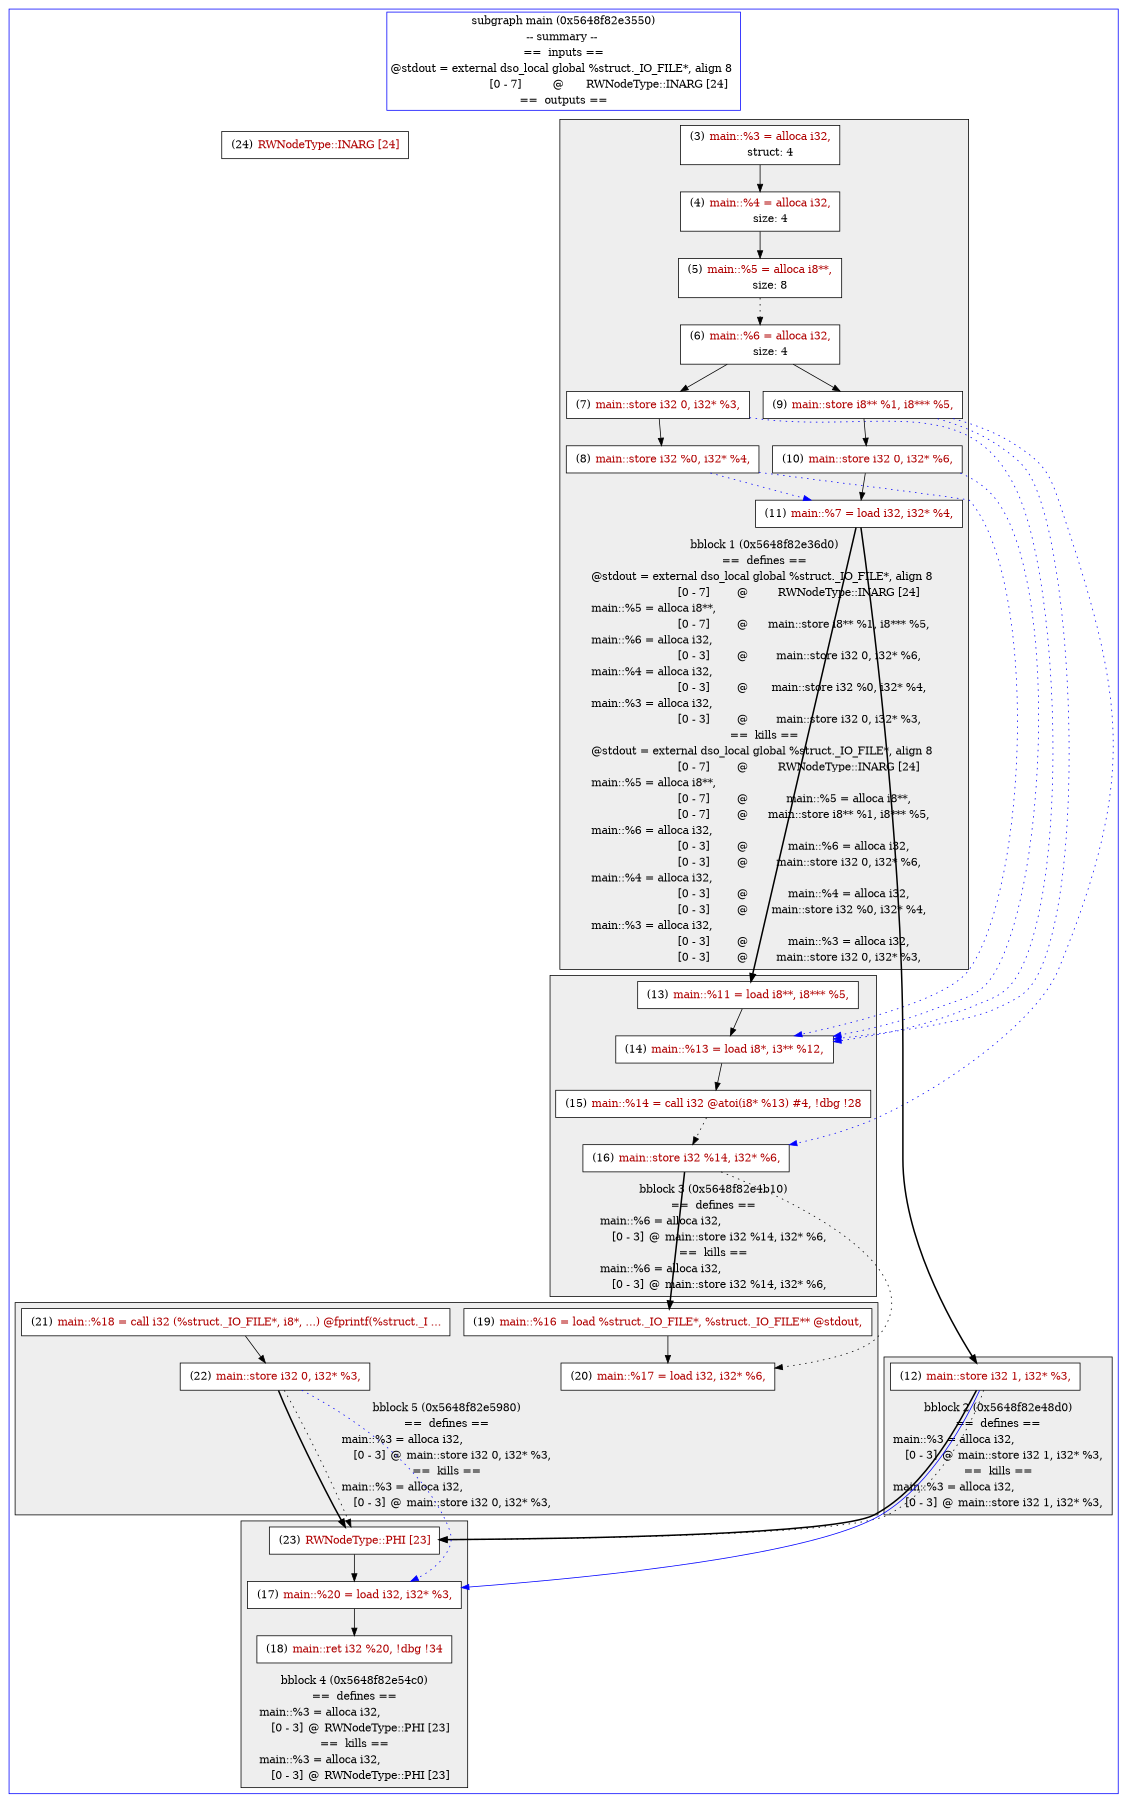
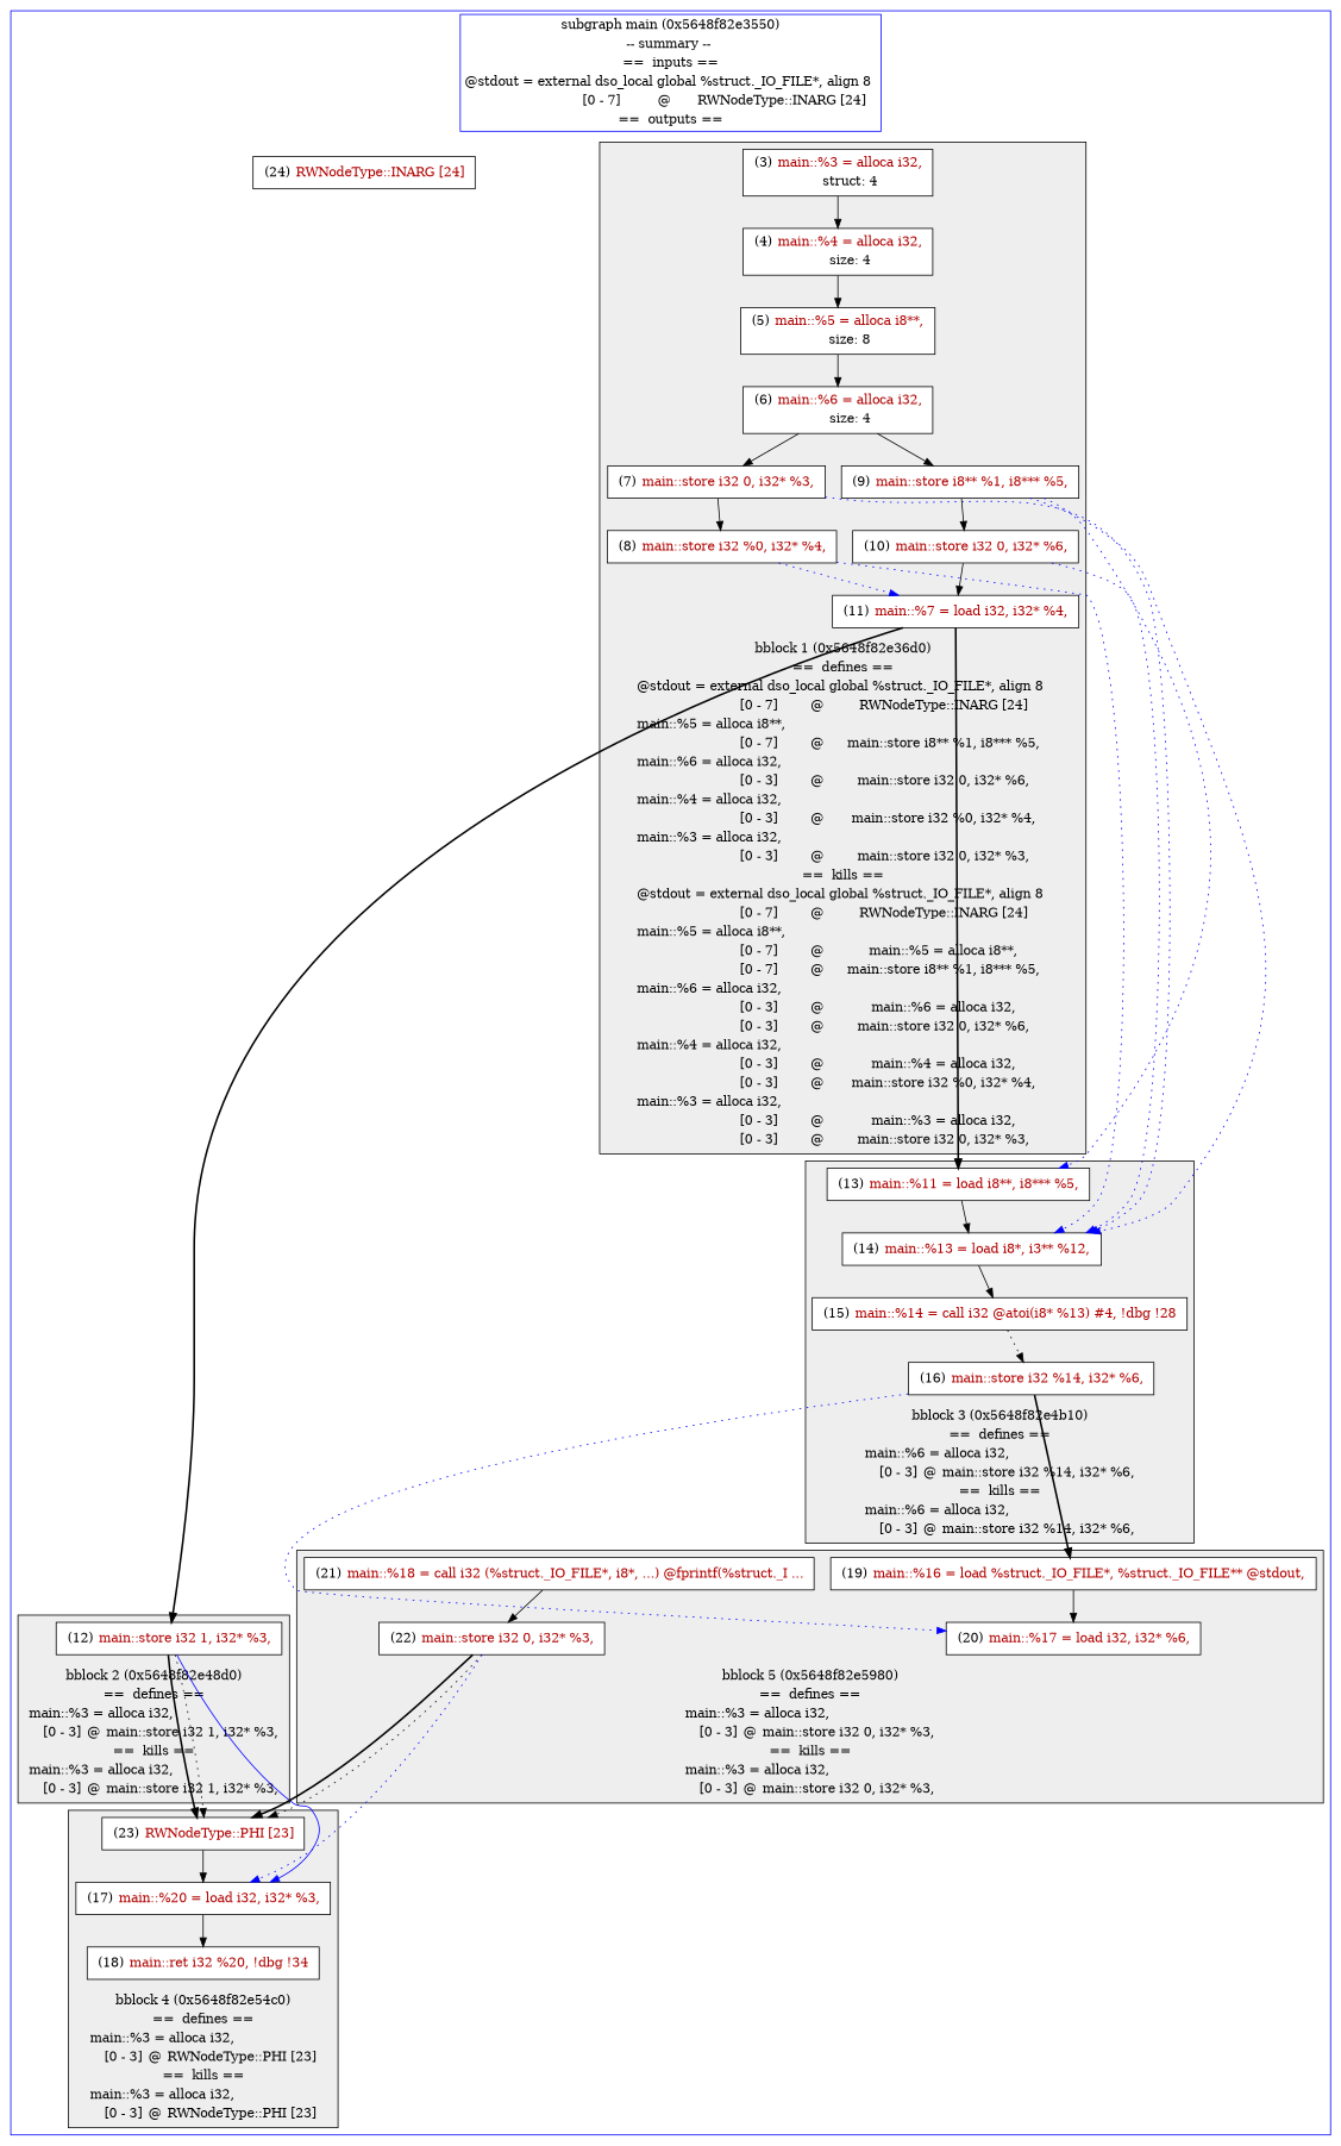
  digraph {
    compound=true
    node [fillcolor=white shape=box style=filled]
    edge [constraint=true]
    n1 [label=<<table border="0"><tr><td>(3)</td> <td><font color="#af0000">main::%3 = alloca i32,</font></td></tr> <tr><td></td><td>struct: 4</td></tr> </table>>]
    n2 [label=<<table border="0"><tr><td>(4)</td> <td><font color="#af0000">main::%4 = alloca i32,</font></td></tr> <tr><td></td><td>size: 4</td></tr> </table>>]
    n3 [label=<<table border="0"><tr><td>(5)</td> <td><font color="#af0000">main::%5 = alloca i8**,</font></td></tr> <tr><td></td><td>size: 8</td></tr> </table>>]
    n4 [label=<<table border="0"><tr><td>(6)</td> <td><font color="#af0000">main::%6 = alloca i32,</font></td></tr> <tr><td></td><td>size: 4</td></tr> </table>>]
    n5 [label=<<table border="0"><tr><td>(7)</td> <td><font color="#af0000">main::store i32 0, i32* %3,</font></td></tr> </table>>]
    n6 [label=<<table border="0"><tr><td>(8)</td> <td><font color="#af0000">main::store i32 %0, i32* %4,</font></td></tr> </table>>]
    n7 [label=<<table border="0"><tr><td>(9)</td> <td><font color="#af0000">main::store i8** %1, i8*** %5,</font></td></tr> </table>>]
    n8 [label=<<table border="0"><tr><td>(10)</td> <td><font color="#af0000">main::store i32 0, i32* %6,</font></td></tr> </table>>]
    n9 [label=<<table border="0"><tr><td>(11)</td> <td><font color="#af0000">main::%7 = load i32, i32* %4,</font></td></tr> </table>>]
    n10 [label=<<table border="0"><tr><td>(12)</td> <td><font color="#af0000">main::store i32 1, i32* %3,</font></td></tr> </table>>]
    n11 [label=<<table border="0"><tr><td>(13)</td> <td><font color="#af0000">main::%11 = load i8**, i8*** %5,</font></td></tr> </table>>]
    n12 [label=<<table border="0"><tr><td>(14)</td> <td><font color="#af0000">main::%13 = load i8*, i3** %12,</font></td></tr> </table>>]
    n13 [label=<<table border="0"><tr><td>(15)</td> <td><font color="#af0000">main::%14 = call i32 @atoi(i8* %13) #4, !dbg !28</font></td></tr> </table>>]
    n14 [label=<<table border="0"><tr><td>(16)</td> <td><font color="#af0000">main::store i32 %14, i32* %6,</font></td></tr> </table>>]
    n15 [label=<<table border="0"><tr><td>(23)</td> <td><font color="#af0000">RWNodeType::PHI [23]</font></td></tr> </table>>]
    n16 [label=<<table border="0"><tr><td>(17)</td> <td><font color="#af0000">main::%20 = load i32, i32* %3,</font></td></tr> </table>>]
    n17 [label=<<table border="0"><tr><td>(18)</td> <td><font color="#af0000">main::ret i32 %20, !dbg !34</font></td></tr> </table>>]
    n18 [label=<<table border="0"><tr><td>(19)</td> <td><font color="#af0000">main::%16 = load %struct._IO_FILE*, %struct._IO_FILE** @stdout,</font></td></tr> </table>>]
    n19 [label=<<table border="0"><tr><td>(20)</td> <td><font color="#af0000">main::%17 = load i32, i32* %6,</font></td></tr> </table>>]
    n20 [label=<<table border="0"><tr><td>(21)</td> <td><font color="#af0000">main::%18 = call i32 (%struct._IO_FILE*, i8*, ...) @fprintf(%struct._I ...</font></td></tr> </table>>]
    n21 [label=<<table border="0"><tr><td>(22)</td> <td><font color="#af0000">main::store i32 0, i32* %3,</font></td></tr> </table>>]
    n22 [label=<<table border="0"><tr><td>(24)</td> <td><font color="#af0000">RWNodeType::INARG [24]</font></td></tr> </table>>]
    subgraph cluster_1 {
      color=blue
      fillcolor=white
      label=<<table cellborder="0"><tr><td colspan="4">subgraph main (0x5648f82e3550)</td></tr> <tr><td colspan="4">-- summary -- </td></tr> <tr><td colspan="4">==  inputs ==</td></tr><tr><td align="left" colspan="4">@stdout = external dso_local global %struct._IO_FILE*, align 8</td></tr><tr><td>&nbsp;&nbsp;</td><td>[0 - 7]</td><td>@</td><td>RWNodeType::INARG [24]</td></tr> <tr><td colspan="4">==  outputs ==</td></tr></table>>
      style=filled
      n22
      subgraph cluster_2 {
        color=black
        fillcolor="#eeeeee"
        label=<<table border="0"> <tr><td colspan="4">bblock 1 (0x5648f82e36d0)</td></tr><tr><td colspan="4">==  defines ==</td></tr><tr><td align="left" colspan="4">@stdout = external dso_local global %struct._IO_FILE*, align 8</td></tr><tr><td>&nbsp;&nbsp;</td><td>[0 - 7]</td><td>@</td><td>RWNodeType::INARG [24]</td></tr> <tr><td align="left" colspan="4">main::%5 = alloca i8**,</td></tr><tr><td>&nbsp;&nbsp;</td><td>[0 - 7]</td><td>@</td><td>main::store i8** %1, i8*** %5,</td></tr> <tr><td align="left" colspan="4">main::%6 = alloca i32,</td></tr><tr><td>&nbsp;&nbsp;</td><td>[0 - 3]</td><td>@</td><td>main::store i32 0, i32* %6,</td></tr> <tr><td align="left" colspan="4">main::%4 = alloca i32,</td></tr><tr><td>&nbsp;&nbsp;</td><td>[0 - 3]</td><td>@</td><td>main::store i32 %0, i32* %4,</td></tr> <tr><td align="left" colspan="4">main::%3 = alloca i32,</td></tr><tr><td>&nbsp;&nbsp;</td><td>[0 - 3]</td><td>@</td><td>main::store i32 0, i32* %3,</td></tr> <tr><td colspan="4">==  kills ==</td></tr><tr><td align="left" colspan="4">@stdout = external dso_local global %struct._IO_FILE*, align 8</td></tr><tr><td>&nbsp;&nbsp;</td><td>[0 - 7]</td><td>@</td><td>RWNodeType::INARG [24]</td></tr> <tr><td align="left" colspan="4">main::%5 = alloca i8**,</td></tr><tr><td>&nbsp;&nbsp;</td><td>[0 - 7]</td><td>@</td><td>main::%5 = alloca i8**,</td></tr> <tr><td>&nbsp;&nbsp;</td><td>[0 - 7]</td><td>@</td><td>main::store i8** %1, i8*** %5,</td></tr> <tr><td align="left" colspan="4">main::%6 = alloca i32,</td></tr><tr><td>&nbsp;&nbsp;</td><td>[0 - 3]</td><td>@</td><td>main::%6 = alloca i32,</td></tr> <tr><td>&nbsp;&nbsp;</td><td>[0 - 3]</td><td>@</td><td>main::store i32 0, i32* %6,</td></tr> <tr><td align="left" colspan="4">main::%4 = alloca i32,</td></tr><tr><td>&nbsp;&nbsp;</td><td>[0 - 3]</td><td>@</td><td>main::%4 = alloca i32,</td></tr> <tr><td>&nbsp;&nbsp;</td><td>[0 - 3]</td><td>@</td><td>main::store i32 %0, i32* %4,</td></tr> <tr><td align="left" colspan="4">main::%3 = alloca i32,</td></tr><tr><td>&nbsp;&nbsp;</td><td>[0 - 3]</td><td>@</td><td>main::%3 = alloca i32,</td></tr> <tr><td>&nbsp;&nbsp;</td><td>[0 - 3]</td><td>@</td><td>main::store i32 0, i32* %3,</td></tr> </table>>
        labelloc=b
        style=filled
        n1
        n2
        n3
        n4
        n5
        n6
        n7
        n8
        n9
      }
      subgraph cluster_3 {
        color=black
        fillcolor="#eeeeee"
        label=<<table border="0"> <tr><td colspan="4">bblock 2 (0x5648f82e48d0)</td></tr><tr><td colspan="4">==  defines ==</td></tr><tr><td align="left" colspan="4">main::%3 = alloca i32,</td></tr><tr><td>&nbsp;&nbsp;</td><td>[0 - 3]</td><td>@</td><td>main::store i32 1, i32* %3,</td></tr> <tr><td colspan="4">==  kills ==</td></tr><tr><td align="left" colspan="4">main::%3 = alloca i32,</td></tr><tr><td>&nbsp;&nbsp;</td><td>[0 - 3]</td><td>@</td><td>main::store i32 1, i32* %3,</td></tr> </table>>
        labelloc=b
        style=filled
        n10
      }
      subgraph cluster_4 {
        color=black
        fillcolor="#eeeeee"
        label=<<table border="0"> <tr><td colspan="4">bblock 3 (0x5648f82e4b10)</td></tr><tr><td colspan="4">==  defines ==</td></tr><tr><td align="left" colspan="4">main::%6 = alloca i32,</td></tr><tr><td>&nbsp;&nbsp;</td><td>[0 - 3]</td><td>@</td><td>main::store i32 %14, i32* %6,</td></tr> <tr><td colspan="4">==  kills ==</td></tr><tr><td align="left" colspan="4">main::%6 = alloca i32,</td></tr><tr><td>&nbsp;&nbsp;</td><td>[0 - 3]</td><td>@</td><td>main::store i32 %14, i32* %6,</td></tr> </table>>
        labelloc=b
        style=filled
        n11
        n12
        n13
        n14
      }
      subgraph cluster_5 {
        color=black
        fillcolor="#eeeeee"
        label=<<table border="0"> <tr><td colspan="4">bblock 4 (0x5648f82e54c0)</td></tr><tr><td colspan="4">==  defines ==</td></tr><tr><td align="left" colspan="4">main::%3 = alloca i32,</td></tr><tr><td>&nbsp;&nbsp;</td><td>[0 - 3]</td><td>@</td><td>RWNodeType::PHI [23]</td></tr> <tr><td colspan="4">==  kills ==</td></tr><tr><td align="left" colspan="4">main::%3 = alloca i32,</td></tr><tr><td>&nbsp;&nbsp;</td><td>[0 - 3]</td><td>@</td><td>RWNodeType::PHI [23]</td></tr> </table>>
        labelloc=b
        style=filled
        n15
        n16
        n17
      }
      subgraph cluster_6 {
        color=black
        fillcolor="#eeeeee"
        label=<<table border="0"> <tr><td colspan="4">bblock 5 (0x5648f82e5980)</td></tr><tr><td colspan="4">==  defines ==</td></tr><tr><td align="left" colspan="4">main::%3 = alloca i32,</td></tr><tr><td>&nbsp;&nbsp;</td><td>[0 - 3]</td><td>@</td><td>main::store i32 0, i32* %3,</td></tr> <tr><td colspan="4">==  kills ==</td></tr><tr><td align="left" colspan="4">main::%3 = alloca i32,</td></tr><tr><td>&nbsp;&nbsp;</td><td>[0 - 3]</td><td>@</td><td>main::store i32 0, i32* %3,</td></tr> </table>>
        labelloc=b
        style=filled
        n18
        n19
        n20
        n21
      }
    }
    n1 -> n2
    n2 -> n3
-   n3 -> n4 [style=dotted]
+   n3 -> n4
    n4 -> n5
    n4 -> n7
    n5 -> n6
    n5 -> n12 [color=blue constraint=false style=dotted]
    n6 -> n9 [color=blue constraint=false style=dotted]
    n6 -> n12 [color=blue constraint=false style=dotted]
    n7 -> n8
-   n7 -> n14 [color=blue constraint=false style=dotted]
+   n7 -> n11 [color=blue constraint=false style=dotted]
    n7 -> n12 [color=blue constraint=false style=dotted]
    n8 -> n9
    n8 -> n12 [color=blue constraint=false style=dotted]
    n9 -> n10 [penwidth=2]
    n9 -> n11 [penwidth=2]
    n10 -> n15 [penwidth=2]
    n10 -> n15 [constraint=false style=dotted]
    n10 -> n16 [color=blue constraint=false style=solid]
    n11 -> n12
    n12 -> n13
    n13 -> n14 [style=dotted]
    n14 -> n18 [penwidth=2]
-   n14 -> n19 [color=black constraint=false style=dotted]
+   n14 -> n19 [color=blue constraint=false style=dotted]
    n15 -> n16
    n16 -> n17
    n18 -> n19
    n20 -> n21
    n21 -> n15 [penwidth=2]
    n21 -> n15 [constraint=false style=dotted]
    n21 -> n16 [color=blue constraint=false style=dotted]
  }
